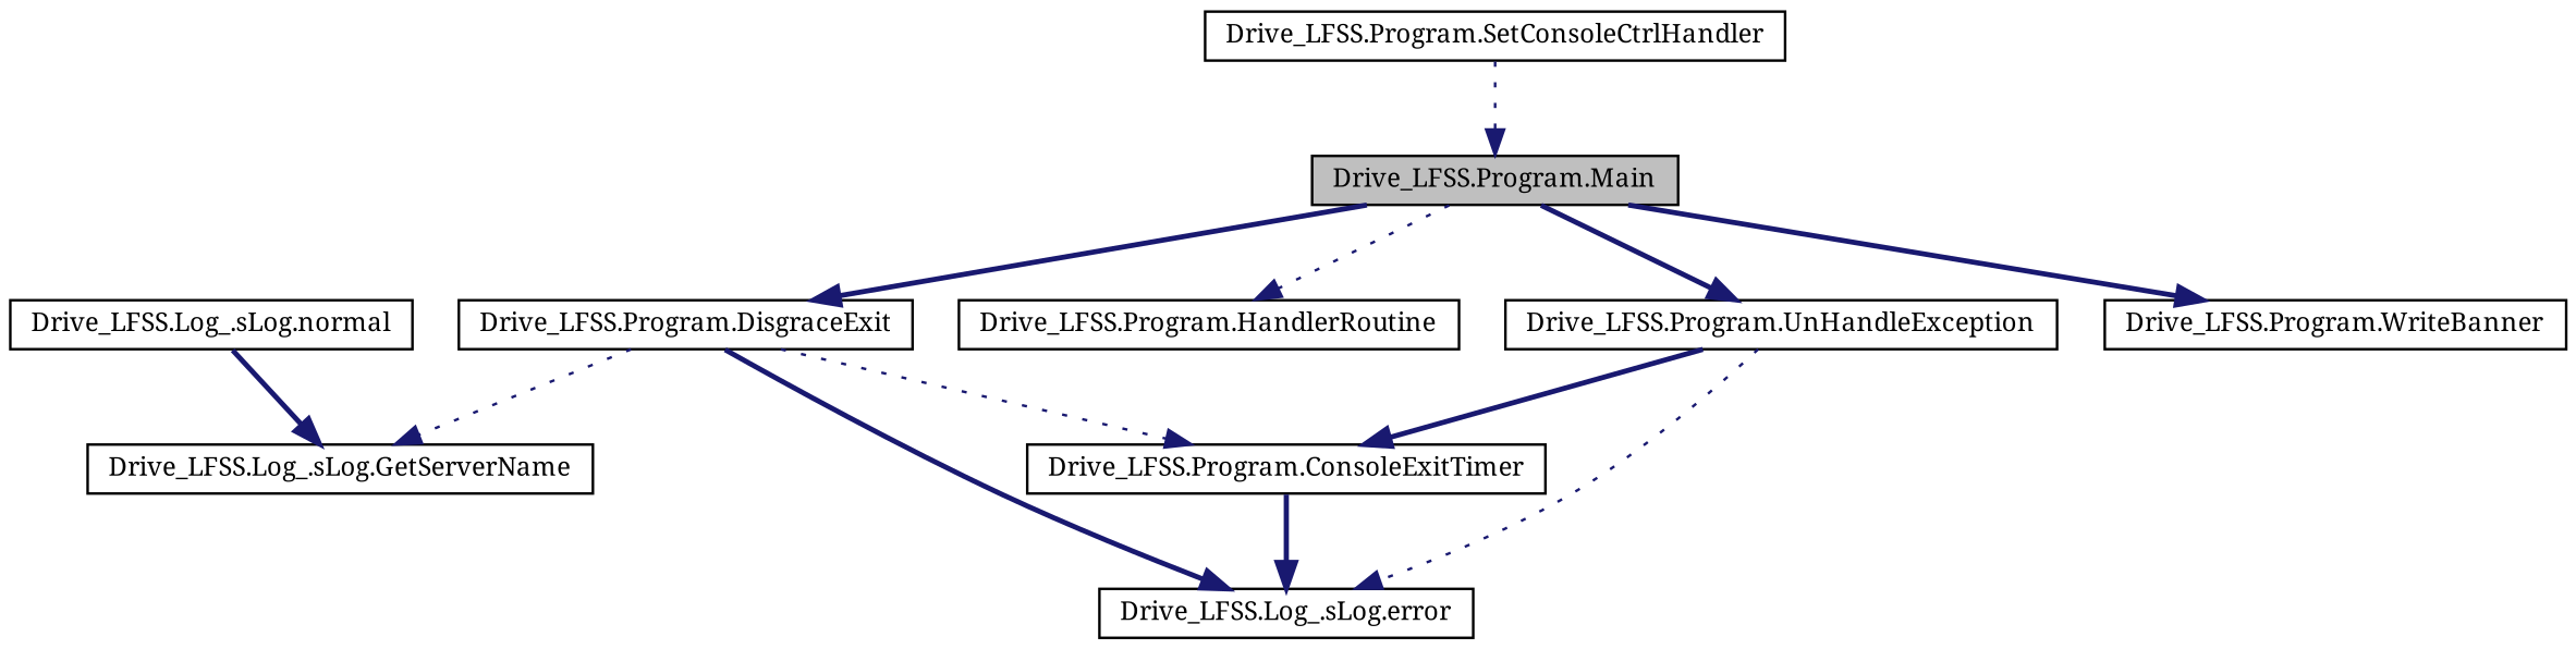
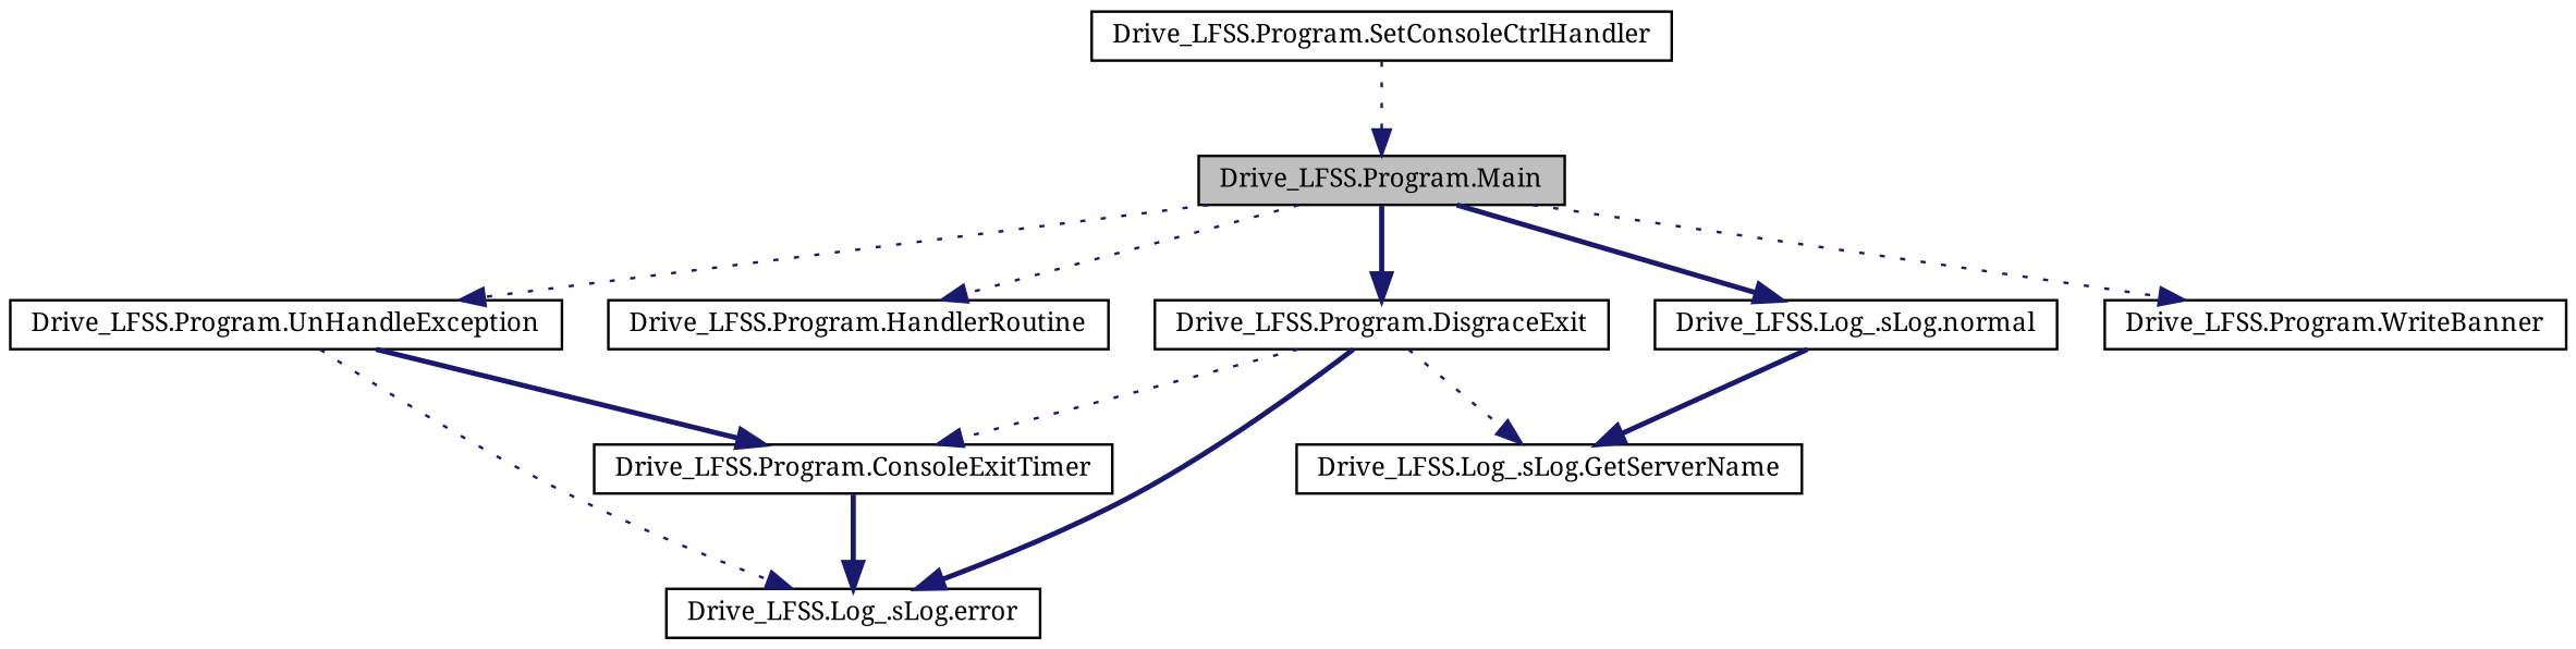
  digraph {
    fontname="Noto Serif"
    rankdir=TB
    node [color=black fontname="Noto Serif" fontsize=10 shape=record]
    edge [color=midnightblue fontname="Noto Serif" fontsize=10 labelfontname=FreeSans labelfontsize=10 style=bold]
    n1 [fillcolor=grey75 fontcolor=black height=0.2 label="Drive_LFSS.Program.Main" style=filled width=0.4]
    n2 [height=0.2 label="Drive_LFSS.Program.DisgraceExit" width=0.4]
    n3 [height=0.2 label="Drive_LFSS.Program.HandlerRoutine" width=0.4]
    n4 [height=0.2 label="Drive_LFSS.Log_.sLog.normal" width=0.4]
    n5 [height=0.2 label="Drive_LFSS.Program.UnHandleException" width=0.4]
    n6 [height=0.2 label="Drive_LFSS.Program.WriteBanner" width=0.4]
    n7 [height=0.2 label="Drive_LFSS.Program.ConsoleExitTimer" width=0.4]
    n8 [height=0.2 label="Drive_LFSS.Log_.sLog.error" width=0.4]
    n9 [height=0.2 label="Drive_LFSS.Log_.sLog.GetServerName" width=0.4]
    n10 [height=0.2 label="Drive_LFSS.Program.SetConsoleCtrlHandler" width=0.4]
    n1 -> n2
    n1 -> n3 [style=dotted]
-   n1 -> n5
-   n1 -> n6
+   n1 -> n4
+   n1 -> n5 [style=dotted]
+   n1 -> n6 [style=dotted]
    n2 -> n7 [style=dotted]
    n2 -> n8
    n2 -> n9 [style=dotted]
    n4 -> n9
    n5 -> n7
    n5 -> n8 [style=dotted]
    n7 -> n8
    n10 -> n1 [style=dotted]
  }
